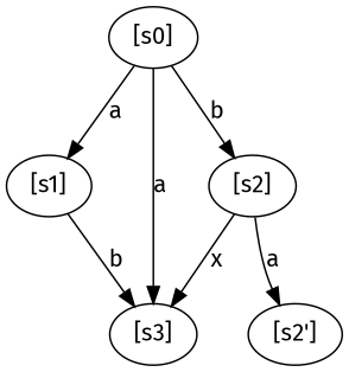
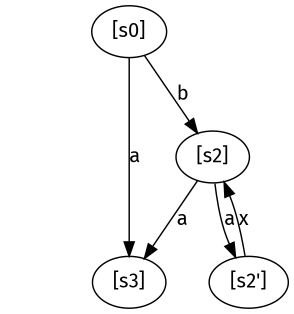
  digraph {
    fontname="Fira Sans"
    node [fontname="Fira Sans"]
    edge [fontname="Fira Sans"]
    n1 [label="[s0]" width=0.5]
-   n2 [label="[s1]" width=0.5]
    n3 [label="[s2]" width=0.5]
    n4 [label="[s3]" width=0.5]
    n5 [label="[s2']" width=0.5]
-   n1 -> n2 [label=a]
    n1 -> n3 [label=b]
    n1 -> n4 [label=a]
-   n2 -> n4 [label=b]
-   n3 -> n4 [label=x]
+   n3 -> n4 [label=a]
    n3 -> n5 [label=a]
+   n5 -> n3 [label=x]
  }
